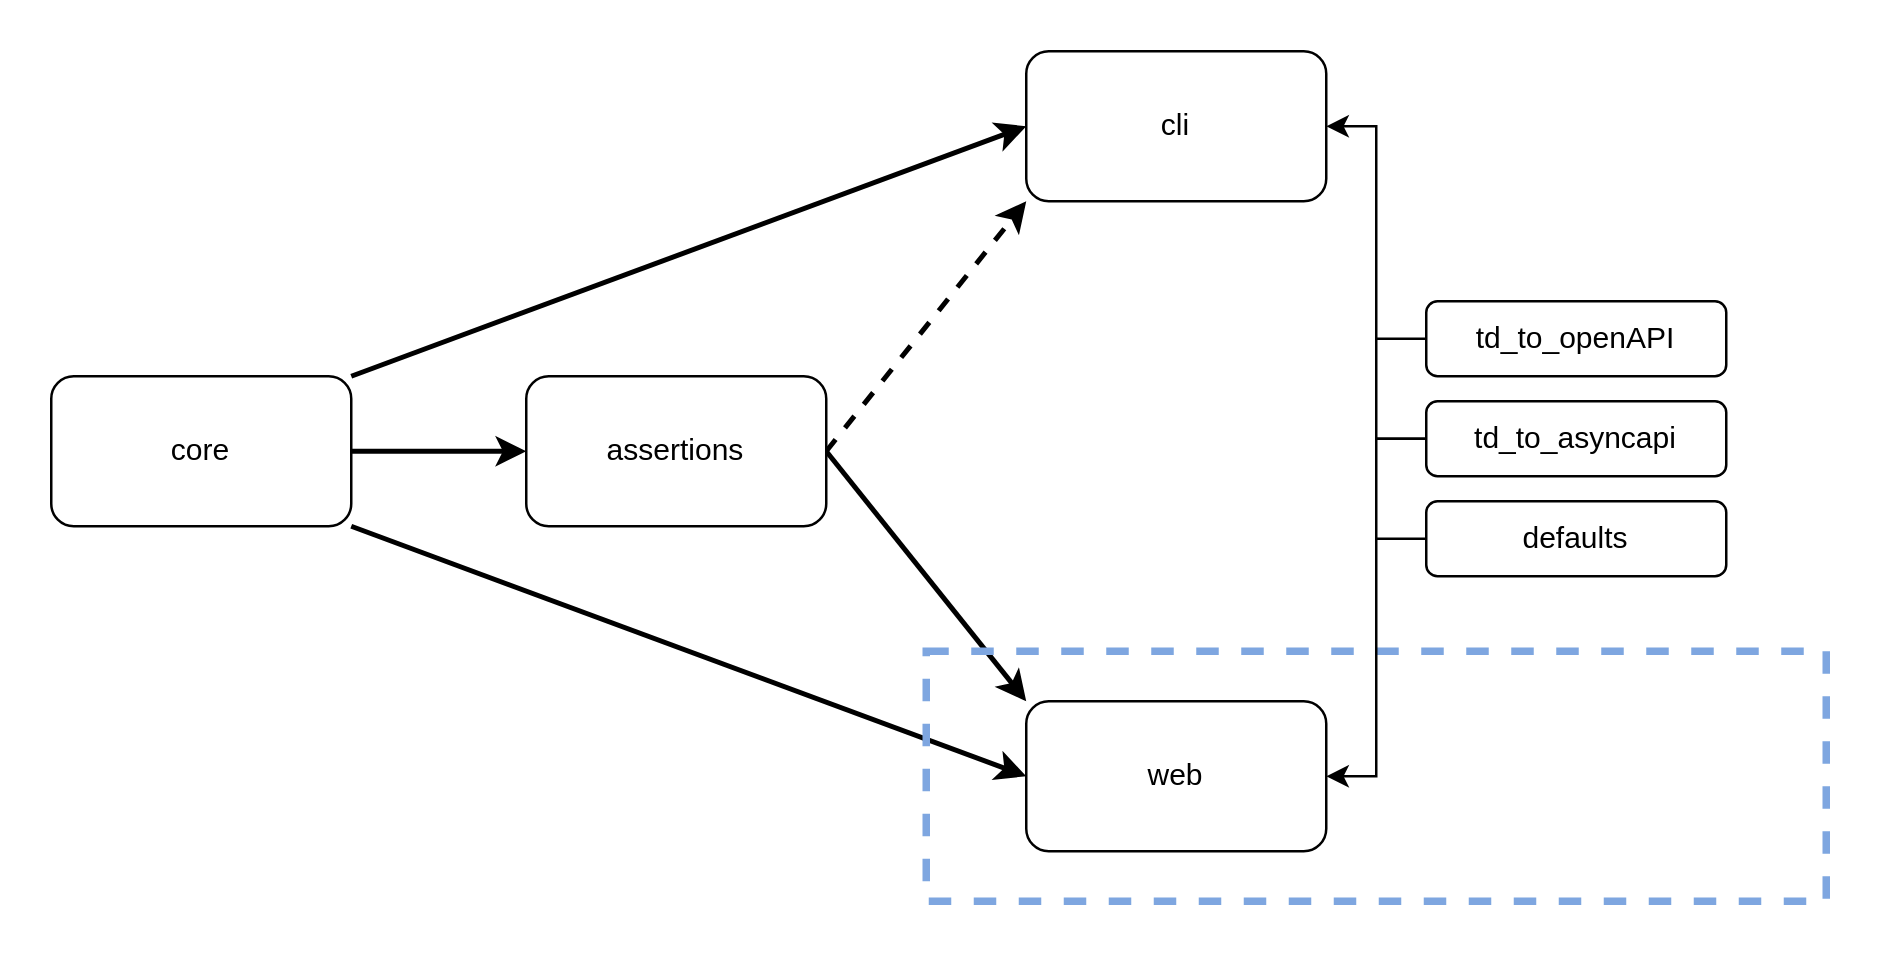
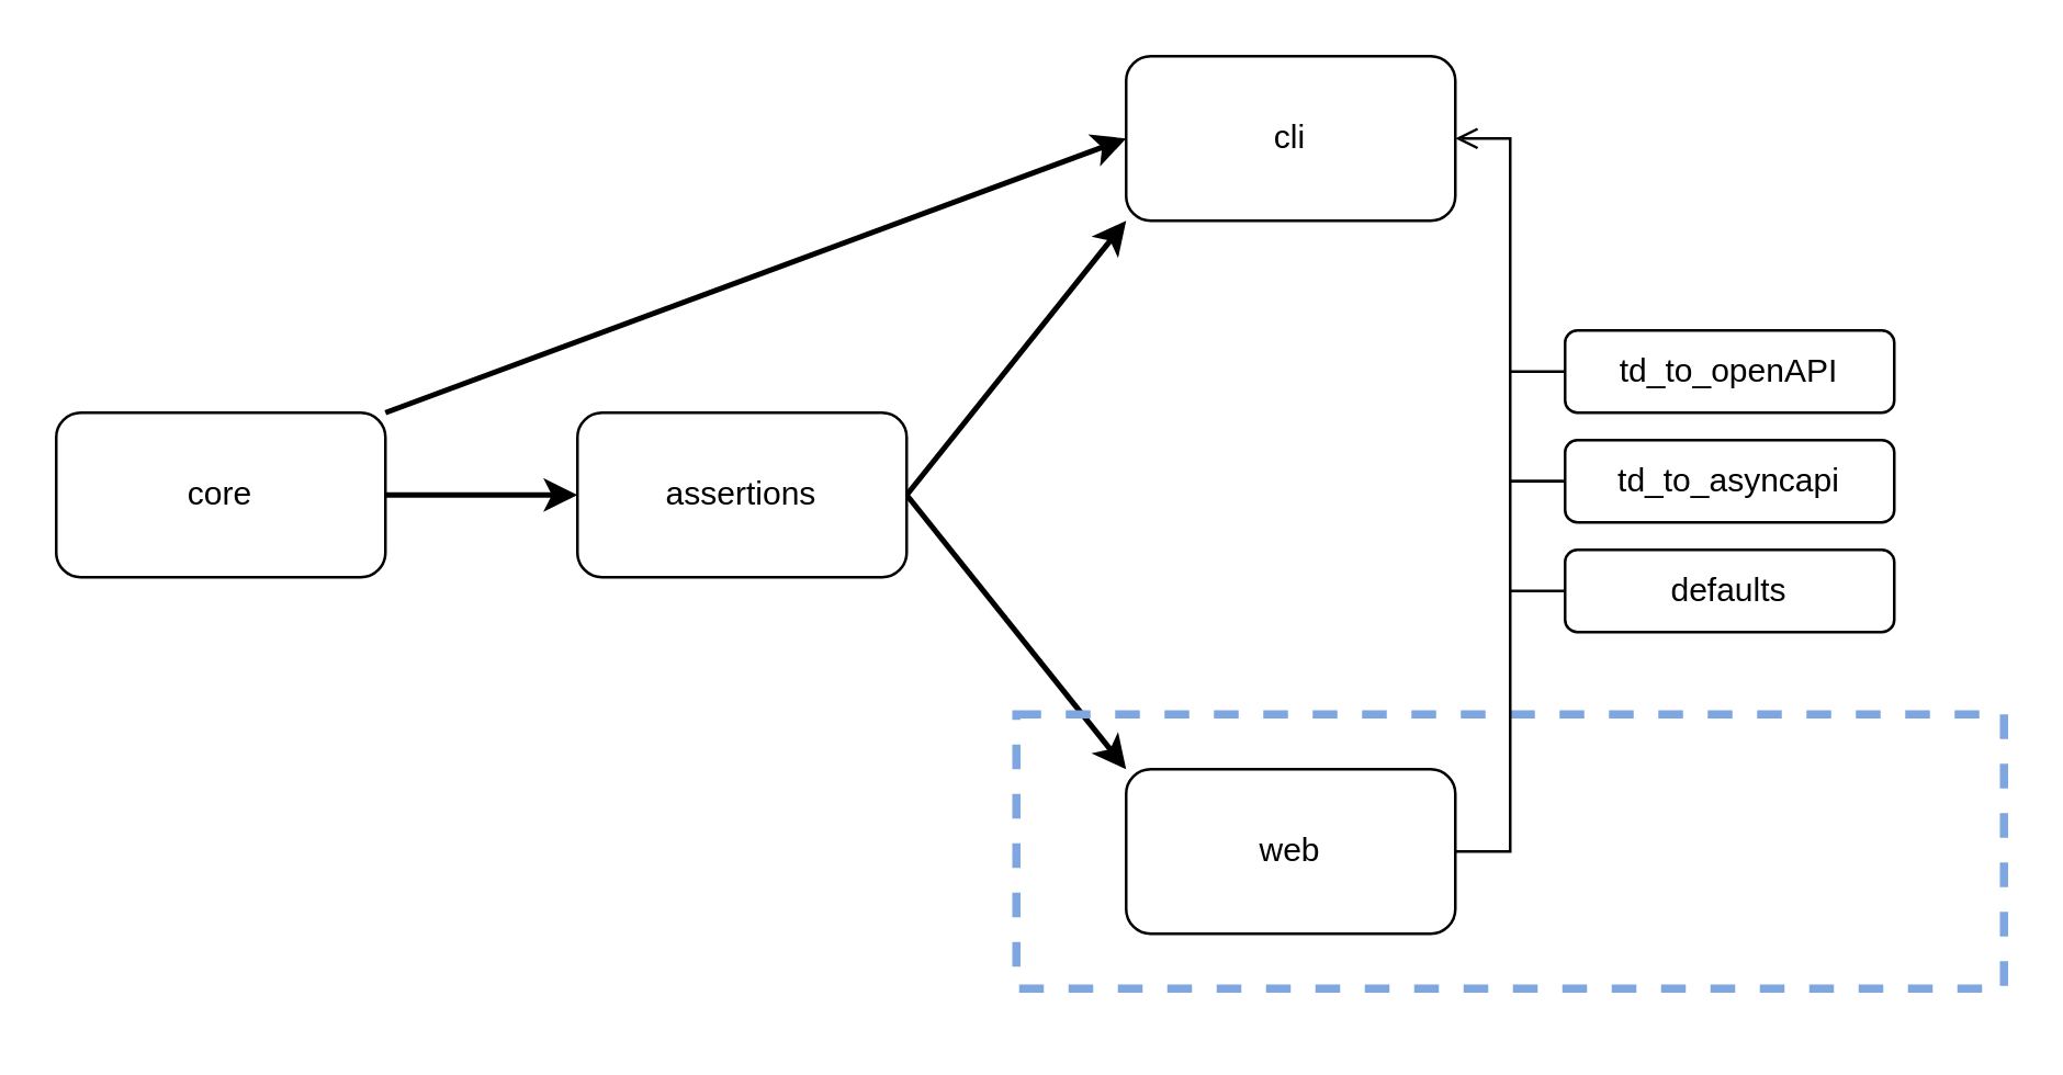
  <mxCell id="0" />
  <mxCell id="1" parent="0" />
  <mxCell id="2" style="rounded=0;orthogonalLoop=1;jettySize=auto;html=1;exitX=1;exitY=0;exitDx=0;exitDy=0;entryX=0;entryY=0.5;entryDx=0;entryDy=0;strokeWidth=2;" parent="1" source="15" target="6" edge="1"><mxGeometry relative="1" as="geometry" /></mxCell>
- <mxCell id="3" style="rounded=0;orthogonalLoop=1;jettySize=auto;html=1;exitX=1;exitY=1;exitDx=0;exitDy=0;entryX=0;entryY=0.5;entryDx=0;entryDy=0;strokeWidth=2;" parent="1" source="15" target="13" edge="1"><mxGeometry relative="1" as="geometry" /></mxCell>
- <mxCell id="4" style="rounded=0;orthogonalLoop=1;jettySize=auto;html=1;exitX=1;exitY=0.5;exitDx=0;exitDy=0;entryX=0;entryY=1;entryDx=0;entryDy=0;strokeWidth=2;dashed=1;" parent="1" source="16" target="6" edge="1"><mxGeometry relative="1" as="geometry" /></mxCell>
+ <mxCell id="4" style="rounded=0;orthogonalLoop=1;jettySize=auto;html=1;exitX=1;exitY=0.5;exitDx=0;exitDy=0;entryX=0;entryY=1;entryDx=0;entryDy=0;strokeWidth=2;" parent="1" source="16" target="6" edge="1"><mxGeometry relative="1" as="geometry" /></mxCell>
  <mxCell id="5" style="rounded=0;orthogonalLoop=1;jettySize=auto;html=1;exitX=1;exitY=0.5;exitDx=0;exitDy=0;entryX=0;entryY=0;entryDx=0;entryDy=0;strokeWidth=2;" parent="1" source="16" target="13" edge="1"><mxGeometry relative="1" as="geometry" /></mxCell>
  <mxCell id="6" value="cli" style="rounded=1;whiteSpace=wrap;html=1;" parent="1" vertex="1"><mxGeometry x="410" y="20" width="120" height="60" as="geometry" /></mxCell>
  <mxCell id="7" value="" style="group" vertex="1" connectable="0" parent="1"><mxGeometry x="570" y="120" width="120" height="110" as="geometry" /></mxCell>
  <mxCell id="8" value="td_to_openAPI" style="rounded=1;whiteSpace=wrap;html=1;" parent="7" vertex="1"><mxGeometry width="120" height="30" as="geometry" /></mxCell>
  <mxCell id="9" value="td_to_asyncapi" style="rounded=1;whiteSpace=wrap;html=1;" vertex="1" parent="7"><mxGeometry y="40" width="120" height="30" as="geometry" /></mxCell>
  <mxCell id="10" value="defaults" style="rounded=1;whiteSpace=wrap;html=1;" vertex="1" parent="7"><mxGeometry y="80" width="120" height="30" as="geometry" /></mxCell>
  <mxCell id="11" value="" style="group" vertex="1" connectable="0" parent="1"><mxGeometry x="370" y="250" width="360" height="120" as="geometry" /></mxCell>
  <mxCell id="12" value="" style="verticalLabelPosition=bottom;verticalAlign=top;html=1;shape=mxgraph.basic.rect;fillColor2=none;strokeWidth=3;size=20;indent=5;fillColor=none;dashed=1;strokeColor=#7EA6E0;" parent="11" vertex="1"><mxGeometry y="10" width="360" height="100" as="geometry" /></mxCell>
  <mxCell id="13" value="web" style="rounded=1;whiteSpace=wrap;html=1;" parent="11" vertex="1"><mxGeometry x="40" y="30" width="120" height="60" as="geometry" /></mxCell>
  <mxCell id="14" value="" style="group" vertex="1" connectable="0" parent="1"><mxGeometry x="20" y="150" width="310" height="60" as="geometry" /></mxCell>
  <mxCell id="15" value="&lt;div&gt;core&lt;/div&gt;" style="rounded=1;whiteSpace=wrap;html=1;" parent="14" vertex="1"><mxGeometry width="120" height="60" as="geometry" /></mxCell>
  <mxCell id="16" value="assertions" style="rounded=1;whiteSpace=wrap;html=1;" parent="14" vertex="1"><mxGeometry x="190" width="120" height="60" as="geometry" /></mxCell>
  <mxCell id="17" style="edgeStyle=orthogonalEdgeStyle;rounded=0;orthogonalLoop=1;jettySize=auto;html=1;exitX=1;exitY=0.5;exitDx=0;exitDy=0;strokeWidth=2;" parent="14" source="15" target="16" edge="1"><mxGeometry relative="1" as="geometry" /></mxCell>
- <mxCell id="18" style="edgeStyle=orthogonalEdgeStyle;rounded=0;orthogonalLoop=1;jettySize=auto;html=1;exitX=0;exitY=0.5;exitDx=0;exitDy=0;entryX=1;entryY=0.5;entryDx=0;entryDy=0;" edge="1" parent="1" source="9" target="6"><mxGeometry relative="1" as="geometry" /></mxCell>
+ <mxCell id="18" style="edgeStyle=orthogonalEdgeStyle;rounded=0;orthogonalLoop=1;jettySize=auto;html=1;exitX=0;exitY=0.5;exitDx=0;exitDy=0;entryX=1;entryY=0.5;entryDx=0;entryDy=0;endArrow=open;" edge="1" parent="1" source="9" target="6"><mxGeometry relative="1" as="geometry" /></mxCell>
  <mxCell id="19" style="edgeStyle=orthogonalEdgeStyle;rounded=0;orthogonalLoop=1;jettySize=auto;html=1;exitX=0;exitY=0.5;exitDx=0;exitDy=0;endArrow=none;endFill=0;" edge="1" parent="1" source="8"><mxGeometry relative="1" as="geometry"><mxPoint x="550" y="135.069" as="targetPoint" /></mxGeometry></mxCell>
- <mxCell id="20" style="edgeStyle=orthogonalEdgeStyle;rounded=0;orthogonalLoop=1;jettySize=auto;html=1;exitX=0;exitY=0.5;exitDx=0;exitDy=0;entryX=1;entryY=0.5;entryDx=0;entryDy=0;endArrow=classic;endFill=1;" edge="1" parent="1" source="9" target="13"><mxGeometry relative="1" as="geometry" /></mxCell>
+ <mxCell id="20" style="edgeStyle=orthogonalEdgeStyle;rounded=0;orthogonalLoop=1;jettySize=auto;html=1;exitX=0;exitY=0.5;exitDx=0;exitDy=0;entryX=1;entryY=0.5;entryDx=0;entryDy=0;endArrow=none;endFill=1;" edge="1" parent="1" source="9" target="13"><mxGeometry relative="1" as="geometry" /></mxCell>
  <mxCell id="21" style="edgeStyle=orthogonalEdgeStyle;rounded=0;orthogonalLoop=1;jettySize=auto;html=1;exitX=0;exitY=0.5;exitDx=0;exitDy=0;endArrow=none;endFill=0;" edge="1" parent="1" source="10"><mxGeometry relative="1" as="geometry"><mxPoint x="550" y="215.333" as="targetPoint" /></mxGeometry></mxCell>
